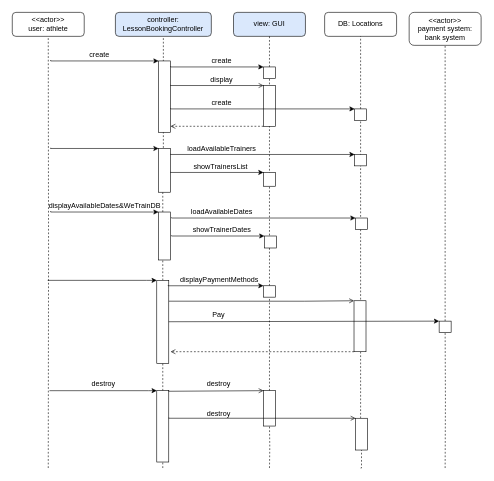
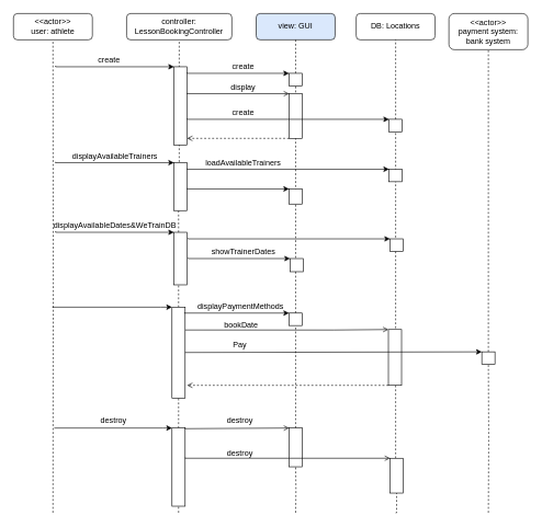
  <mxCell id="0" />
  <mxCell id="1" parent="0" />
  <mxCell id="2" value="&amp;lt;&amp;lt;actor&amp;gt;&amp;gt;&lt;br&gt;user: athlete" style="rounded=1;whiteSpace=wrap;html=1;" parent="1" vertex="1"><mxGeometry x="20" y="20" width="120" height="40" as="geometry" /></mxCell>
- <mxCell id="3" value="controller: LessonBookingController" style="rounded=1;whiteSpace=wrap;html=1;fillColor=#dae8fc;" parent="1" vertex="1"><mxGeometry x="192" y="20" width="160" height="40" as="geometry" /></mxCell>
+ <mxCell id="3" value="controller: LessonBookingController" style="rounded=1;whiteSpace=wrap;html=1;" parent="1" vertex="1"><mxGeometry x="192" y="20" width="160" height="40" as="geometry" /></mxCell>
  <mxCell id="4" value="&amp;lt;&amp;lt;actor&amp;gt;&amp;gt;&lt;br&gt;payment system: bank system" style="rounded=1;whiteSpace=wrap;html=1;" parent="1" vertex="1"><mxGeometry x="682" y="20" width="120" height="55" as="geometry" /></mxCell>
  <mxCell id="5" value="view: GUI" style="rounded=1;whiteSpace=wrap;html=1;fillColor=#dae8fc;" parent="1" vertex="1"><mxGeometry x="389" y="20" width="120" height="40" as="geometry" /></mxCell>
  <mxCell id="6" value="" style="endArrow=none;dashed=1;html=1;rounded=0;edgeStyle=orthogonalEdgeStyle;entryX=0.5;entryY=1;entryDx=0;entryDy=0;startArrow=none;" parent="1" target="2" edge="1"><mxGeometry width="50" height="50" relative="1" as="geometry"><mxPoint x="80" y="780" as="sourcePoint" /><mxPoint x="79.5" y="70" as="targetPoint" /><Array as="points" /></mxGeometry></mxCell>
  <mxCell id="7" value="" style="endArrow=none;dashed=1;html=1;rounded=0;edgeStyle=orthogonalEdgeStyle;entryX=0.5;entryY=1;entryDx=0;entryDy=0;startArrow=none;" parent="1" source="47" target="3" edge="1"><mxGeometry width="50" height="50" relative="1" as="geometry"><mxPoint x="271.5" y="650" as="sourcePoint" /><mxPoint x="272" y="60" as="targetPoint" /><Array as="points" /></mxGeometry></mxCell>
  <mxCell id="8" value="" style="endArrow=none;dashed=1;html=1;rounded=0;edgeStyle=orthogonalEdgeStyle;entryX=0.5;entryY=1;entryDx=0;entryDy=0;startArrow=none;" parent="1" source="17" target="5" edge="1"><mxGeometry width="50" height="50" relative="1" as="geometry"><mxPoint x="449" y="650" as="sourcePoint" /><mxPoint x="449.5" y="80" as="targetPoint" /><Array as="points" /></mxGeometry></mxCell>
  <mxCell id="9" value="" style="endArrow=none;dashed=1;html=1;rounded=0;edgeStyle=orthogonalEdgeStyle;entryX=0.5;entryY=1;entryDx=0;entryDy=0;startArrow=none;" parent="1" source="56" target="4" edge="1"><mxGeometry width="50" height="50" relative="1" as="geometry"><mxPoint x="742" y="660" as="sourcePoint" /><mxPoint x="737.5" y="70" as="targetPoint" /><Array as="points" /></mxGeometry></mxCell>
  <mxCell id="10" value="DB: Locations" style="rounded=1;whiteSpace=wrap;html=1;" parent="1" vertex="1"><mxGeometry x="541" y="20" width="120" height="40" as="geometry" /></mxCell>
  <mxCell id="11" value="" style="endArrow=none;dashed=1;html=1;rounded=0;edgeStyle=orthogonalEdgeStyle;entryX=0.5;entryY=1;entryDx=0;entryDy=0;startArrow=none;" parent="1" source="25" target="10" edge="1"><mxGeometry width="50" height="50" relative="1" as="geometry"><mxPoint x="600.5" y="660" as="sourcePoint" /><mxPoint x="600.5" y="70" as="targetPoint" /><Array as="points" /></mxGeometry></mxCell>
  <mxCell id="12" value="" style="endArrow=classic;html=1;rounded=0;edgeStyle=orthogonalEdgeStyle;entryX=0;entryY=0;entryDx=0;entryDy=0;" parent="1" target="13" edge="1"><mxGeometry width="50" height="50" relative="1" as="geometry"><mxPoint x="84" y="101" as="sourcePoint" /><mxPoint x="254" y="100" as="targetPoint" /><Array as="points"><mxPoint x="84" y="100" /><mxPoint x="84" y="101" /></Array></mxGeometry></mxCell>
  <mxCell id="13" value="" style="rounded=0;whiteSpace=wrap;html=1;" parent="1" vertex="1"><mxGeometry x="264" y="101" width="20" height="119" as="geometry" /></mxCell>
  <mxCell id="14" value="create" style="text;html=1;align=center;verticalAlign=middle;resizable=0;points=[];autosize=1;strokeColor=none;fillColor=none;" parent="1" vertex="1"><mxGeometry x="140" y="81" width="50" height="20" as="geometry" /></mxCell>
  <mxCell id="15" value="" style="endArrow=classic;html=1;rounded=0;edgeStyle=orthogonalEdgeStyle;entryX=0;entryY=0;entryDx=0;entryDy=0;" parent="1" target="17" edge="1"><mxGeometry width="50" height="50" relative="1" as="geometry"><mxPoint x="284" y="110" as="sourcePoint" /><mxPoint x="434" y="111" as="targetPoint" /><Array as="points"><mxPoint x="284" y="111" /></Array></mxGeometry></mxCell>
  <mxCell id="16" value="create" style="text;html=1;align=center;verticalAlign=middle;resizable=0;points=[];autosize=1;strokeColor=none;fillColor=none;" parent="1" vertex="1"><mxGeometry x="344" y="91" width="50" height="20" as="geometry" /></mxCell>
  <mxCell id="17" value="" style="rounded=0;whiteSpace=wrap;html=1;" parent="1" vertex="1"><mxGeometry x="439" y="111" width="20" height="19" as="geometry" /></mxCell>
  <mxCell id="18" value="" style="endArrow=none;dashed=1;html=1;rounded=0;edgeStyle=orthogonalEdgeStyle;entryX=0.5;entryY=1;entryDx=0;entryDy=0;startArrow=none;" parent="1" source="51" target="17" edge="1"><mxGeometry width="50" height="50" relative="1" as="geometry"><mxPoint x="449" y="650" as="sourcePoint" /><mxPoint x="449" y="60" as="targetPoint" /><Array as="points" /></mxGeometry></mxCell>
  <mxCell id="19" value="" style="endArrow=open;html=1;rounded=0;edgeStyle=orthogonalEdgeStyle;entryX=0;entryY=0;entryDx=0;entryDy=0;endFill=0;" parent="1" target="22" edge="1"><mxGeometry width="50" height="50" relative="1" as="geometry"><mxPoint x="284" y="141" as="sourcePoint" /><mxPoint x="434" y="142" as="targetPoint" /><Array as="points"><mxPoint x="284" y="142" /></Array></mxGeometry></mxCell>
  <mxCell id="20" value="display" style="text;html=1;align=center;verticalAlign=middle;resizable=0;points=[];autosize=1;strokeColor=none;fillColor=none;" parent="1" vertex="1"><mxGeometry x="344" y="122" width="50" height="20" as="geometry" /></mxCell>
  <mxCell id="21" style="edgeStyle=orthogonalEdgeStyle;rounded=0;orthogonalLoop=1;jettySize=auto;html=1;exitX=0;exitY=1;exitDx=0;exitDy=0;endArrow=open;endFill=0;dashed=1;" parent="1" source="22" edge="1"><mxGeometry relative="1" as="geometry"><mxPoint x="284" y="210" as="targetPoint" /><Array as="points"><mxPoint x="364" y="210" /><mxPoint x="364" y="210" /></Array></mxGeometry></mxCell>
  <mxCell id="22" value="" style="rounded=0;whiteSpace=wrap;html=1;" parent="1" vertex="1"><mxGeometry x="439" y="142" width="20" height="68" as="geometry" /></mxCell>
  <mxCell id="23" value="" style="endArrow=classic;html=1;rounded=0;edgeStyle=orthogonalEdgeStyle;entryX=0;entryY=0;entryDx=0;entryDy=0;" parent="1" target="25" edge="1"><mxGeometry width="50" height="50" relative="1" as="geometry"><mxPoint x="284" y="180" as="sourcePoint" /><mxPoint x="584" y="181" as="targetPoint" /><Array as="points"><mxPoint x="284" y="181" /></Array></mxGeometry></mxCell>
  <mxCell id="24" value="create" style="text;html=1;align=center;verticalAlign=middle;resizable=0;points=[];autosize=1;strokeColor=none;fillColor=none;" parent="1" vertex="1"><mxGeometry x="344" y="161" width="50" height="20" as="geometry" /></mxCell>
  <mxCell id="25" value="" style="rounded=0;whiteSpace=wrap;html=1;" parent="1" vertex="1"><mxGeometry x="591" y="181" width="20" height="19" as="geometry" /></mxCell>
  <mxCell id="26" value="" style="endArrow=none;dashed=1;html=1;rounded=0;edgeStyle=orthogonalEdgeStyle;entryX=0.5;entryY=1;entryDx=0;entryDy=0;startArrow=none;" parent="1" source="70" target="25" edge="1"><mxGeometry width="50" height="50" relative="1" as="geometry"><mxPoint x="601" y="780" as="sourcePoint" /><mxPoint x="601" y="60" as="targetPoint" /><Array as="points"><mxPoint x="601" y="460" /><mxPoint x="601" y="460" /></Array></mxGeometry></mxCell>
  <mxCell id="27" value="" style="endArrow=classic;html=1;rounded=0;edgeStyle=orthogonalEdgeStyle;entryX=0;entryY=0;entryDx=0;entryDy=0;" parent="1" edge="1"><mxGeometry width="50" height="50" relative="1" as="geometry"><mxPoint x="84" y="247" as="sourcePoint" /><mxPoint x="264" y="247" as="targetPoint" /><Array as="points"><mxPoint x="84" y="246" /><mxPoint x="84" y="247" /></Array></mxGeometry></mxCell>
+ <mxCell id="28" value="displayAvailableTrainers" style="text;html=1;align=center;verticalAlign=middle;resizable=0;points=[];autosize=1;strokeColor=none;fillColor=none;" parent="1" vertex="1"><mxGeometry x="99" y="228" width="150" height="20" as="geometry" /></mxCell>
  <mxCell id="29" value="" style="rounded=0;whiteSpace=wrap;html=1;" parent="1" vertex="1"><mxGeometry x="264" y="247" width="20" height="73" as="geometry" /></mxCell>
  <mxCell id="30" value="" style="endArrow=classic;html=1;rounded=0;edgeStyle=orthogonalEdgeStyle;entryX=0;entryY=0;entryDx=0;entryDy=0;" parent="1" target="32" edge="1"><mxGeometry width="50" height="50" relative="1" as="geometry"><mxPoint x="284" y="256" as="sourcePoint" /><mxPoint x="584" y="257" as="targetPoint" /><Array as="points"><mxPoint x="284" y="257" /></Array></mxGeometry></mxCell>
  <mxCell id="31" value="loadAvailableTrainers" style="text;html=1;align=center;verticalAlign=middle;resizable=0;points=[];autosize=1;strokeColor=none;fillColor=none;" parent="1" vertex="1"><mxGeometry x="304" y="237" width="130" height="20" as="geometry" /></mxCell>
  <mxCell id="32" value="" style="rounded=0;whiteSpace=wrap;html=1;" parent="1" vertex="1"><mxGeometry x="591" y="257" width="20" height="19" as="geometry" /></mxCell>
  <mxCell id="33" value="" style="endArrow=classic;html=1;rounded=0;edgeStyle=orthogonalEdgeStyle;entryX=0;entryY=0;entryDx=0;entryDy=0;endFill=1;" parent="1" target="35" edge="1"><mxGeometry width="50" height="50" relative="1" as="geometry"><mxPoint x="284" y="286" as="sourcePoint" /><mxPoint x="434" y="287" as="targetPoint" /><Array as="points"><mxPoint x="284" y="287" /></Array></mxGeometry></mxCell>
- <mxCell id="34" value="showTrainersList&amp;nbsp;" style="text;html=1;align=center;verticalAlign=middle;resizable=0;points=[];autosize=1;strokeColor=none;fillColor=none;" parent="1" vertex="1"><mxGeometry x="314" y="267" width="110" height="20" as="geometry" /></mxCell>
  <mxCell id="35" value="" style="rounded=0;whiteSpace=wrap;html=1;" parent="1" vertex="1"><mxGeometry x="439" y="287" width="20" height="23" as="geometry" /></mxCell>
  <mxCell id="36" value="" style="endArrow=classic;html=1;rounded=0;edgeStyle=orthogonalEdgeStyle;entryX=0;entryY=0;entryDx=0;entryDy=0;" parent="1" target="38" edge="1"><mxGeometry width="50" height="50" relative="1" as="geometry"><mxPoint x="84" y="353" as="sourcePoint" /><mxPoint x="264" y="353" as="targetPoint" /><Array as="points"><mxPoint x="84" y="352" /><mxPoint x="84" y="353" /></Array></mxGeometry></mxCell>
  <mxCell id="37" value="displayAvailableDates&amp;amp;WeTrainDB" style="text;html=1;align=center;verticalAlign=middle;resizable=0;points=[];autosize=1;strokeColor=none;fillColor=none;" parent="1" vertex="1"><mxGeometry x="79" y="332" width="190" height="20" as="geometry" /></mxCell>
  <mxCell id="38" value="" style="rounded=0;whiteSpace=wrap;html=1;" parent="1" vertex="1"><mxGeometry x="264" y="353" width="20" height="80" as="geometry" /></mxCell>
  <mxCell id="39" value="" style="endArrow=classic;html=1;rounded=0;edgeStyle=orthogonalEdgeStyle;entryX=0;entryY=0;entryDx=0;entryDy=0;" parent="1" target="41" edge="1"><mxGeometry width="50" height="50" relative="1" as="geometry"><mxPoint x="285.5" y="362" as="sourcePoint" /><mxPoint x="585.5" y="363" as="targetPoint" /><Array as="points"><mxPoint x="285.5" y="363" /></Array></mxGeometry></mxCell>
- <mxCell id="40" value="loadAvailableDates" style="text;html=1;align=center;verticalAlign=middle;resizable=0;points=[];autosize=1;strokeColor=none;fillColor=none;" parent="1" vertex="1"><mxGeometry x="309" y="343" width="120" height="20" as="geometry" /></mxCell>
  <mxCell id="41" value="" style="rounded=0;whiteSpace=wrap;html=1;" parent="1" vertex="1"><mxGeometry x="592.5" y="363" width="20" height="19" as="geometry" /></mxCell>
  <mxCell id="42" value="" style="endArrow=classic;html=1;rounded=0;edgeStyle=orthogonalEdgeStyle;entryX=0;entryY=0;entryDx=0;entryDy=0;endFill=1;" parent="1" target="44" edge="1"><mxGeometry width="50" height="50" relative="1" as="geometry"><mxPoint x="285.5" y="392" as="sourcePoint" /><mxPoint x="435.5" y="393" as="targetPoint" /><Array as="points"><mxPoint x="285.5" y="393" /></Array></mxGeometry></mxCell>
  <mxCell id="43" value="showTrainerDates&amp;nbsp;" style="text;html=1;align=center;verticalAlign=middle;resizable=0;points=[];autosize=1;strokeColor=none;fillColor=none;" parent="1" vertex="1"><mxGeometry x="310.5" y="373" width="120" height="20" as="geometry" /></mxCell>
  <mxCell id="44" value="" style="rounded=0;whiteSpace=wrap;html=1;" parent="1" vertex="1"><mxGeometry x="440.5" y="393" width="20" height="20" as="geometry" /></mxCell>
  <mxCell id="45" value="" style="endArrow=classic;html=1;rounded=0;edgeStyle=orthogonalEdgeStyle;entryX=0;entryY=0;entryDx=0;entryDy=0;" parent="1" target="47" edge="1"><mxGeometry width="50" height="50" relative="1" as="geometry"><mxPoint x="79" y="467" as="sourcePoint" /><mxPoint x="259" y="467" as="targetPoint" /><Array as="points"><mxPoint x="244" y="467" /><mxPoint x="244" y="467" /></Array></mxGeometry></mxCell>
  <mxCell id="46" style="edgeStyle=orthogonalEdgeStyle;rounded=0;orthogonalLoop=1;jettySize=auto;html=1;exitX=1;exitY=0.25;exitDx=0;exitDy=0;endArrow=open;endFill=0;entryX=0;entryY=0;entryDx=0;entryDy=0;" parent="1" source="47" target="53" edge="1"><mxGeometry relative="1" as="geometry"><mxPoint x="734" y="502" as="targetPoint" /><Array as="points"><mxPoint x="507" y="502" /></Array></mxGeometry></mxCell>
  <mxCell id="47" value="" style="rounded=0;whiteSpace=wrap;html=1;" parent="1" vertex="1"><mxGeometry x="261" y="467" width="20" height="139" as="geometry" /></mxCell>
  <mxCell id="48" value="" style="endArrow=none;dashed=1;html=1;rounded=0;edgeStyle=orthogonalEdgeStyle;entryX=0.5;entryY=1;entryDx=0;entryDy=0;startArrow=none;" parent="1" source="62" target="47" edge="1"><mxGeometry width="50" height="50" relative="1" as="geometry"><mxPoint x="271" y="780" as="sourcePoint" /><mxPoint x="272" y="60" as="targetPoint" /><Array as="points" /></mxGeometry></mxCell>
  <mxCell id="49" value="" style="endArrow=classic;html=1;rounded=0;edgeStyle=orthogonalEdgeStyle;entryX=0;entryY=0;entryDx=0;entryDy=0;" parent="1" target="51" edge="1"><mxGeometry width="50" height="50" relative="1" as="geometry"><mxPoint x="280" y="475" as="sourcePoint" /><mxPoint x="435" y="476" as="targetPoint" /><Array as="points"><mxPoint x="280" y="476" /></Array></mxGeometry></mxCell>
  <mxCell id="50" value="displayPaymentMethods" style="text;html=1;align=center;verticalAlign=middle;resizable=0;points=[];autosize=1;strokeColor=none;fillColor=none;" parent="1" vertex="1"><mxGeometry x="290" y="456" width="150" height="20" as="geometry" /></mxCell>
  <mxCell id="51" value="" style="rounded=0;whiteSpace=wrap;html=1;" parent="1" vertex="1"><mxGeometry x="439" y="476" width="20" height="19" as="geometry" /></mxCell>
  <mxCell id="52" value="" style="endArrow=none;dashed=1;html=1;rounded=0;edgeStyle=orthogonalEdgeStyle;entryX=0.5;entryY=1;entryDx=0;entryDy=0;startArrow=none;" parent="1" source="65" target="51" edge="1"><mxGeometry width="50" height="50" relative="1" as="geometry"><mxPoint x="449" y="780" as="sourcePoint" /><mxPoint x="449" y="130" as="targetPoint" /><Array as="points" /></mxGeometry></mxCell>
  <mxCell id="53" value="" style="rounded=0;whiteSpace=wrap;html=1;" parent="1" vertex="1"><mxGeometry x="590" y="501" width="20" height="85" as="geometry" /></mxCell>
+ <mxCell id="54" value="bookDate" style="text;html=1;align=center;verticalAlign=middle;resizable=0;points=[];autosize=1;strokeColor=none;fillColor=none;" parent="1" vertex="1"><mxGeometry x="331" y="484" width="70" height="20" as="geometry" /></mxCell>
  <mxCell id="55" value="" style="endArrow=classic;html=1;rounded=0;edgeStyle=orthogonalEdgeStyle;entryX=0;entryY=0;entryDx=0;entryDy=0;" parent="1" target="56" edge="1"><mxGeometry width="50" height="50" relative="1" as="geometry"><mxPoint x="281" y="536" as="sourcePoint" /><mxPoint x="724" y="537" as="targetPoint" /><Array as="points"><mxPoint x="732" y="536" /></Array></mxGeometry></mxCell>
  <mxCell id="56" value="" style="rounded=0;whiteSpace=wrap;html=1;" parent="1" vertex="1"><mxGeometry x="732" y="535" width="20" height="19" as="geometry" /></mxCell>
  <mxCell id="57" value="" style="endArrow=none;dashed=1;html=1;rounded=0;edgeStyle=orthogonalEdgeStyle;entryX=0.5;entryY=1;entryDx=0;entryDy=0;startArrow=none;" parent="1" target="56" edge="1"><mxGeometry width="50" height="50" relative="1" as="geometry"><mxPoint x="742" y="780" as="sourcePoint" /><mxPoint x="742" y="60" as="targetPoint" /><Array as="points" /></mxGeometry></mxCell>
  <mxCell id="58" value="Pay" style="text;html=1;align=center;verticalAlign=middle;resizable=0;points=[];autosize=1;strokeColor=none;fillColor=none;" parent="1" vertex="1"><mxGeometry x="344" y="515" width="40" height="20" as="geometry" /></mxCell>
  <mxCell id="59" style="edgeStyle=orthogonalEdgeStyle;rounded=0;orthogonalLoop=1;jettySize=auto;html=1;exitX=0;exitY=1;exitDx=0;exitDy=0;endArrow=open;endFill=0;dashed=1;entryX=1.15;entryY=0.856;entryDx=0;entryDy=0;entryPerimeter=0;" parent="1" source="53" target="47" edge="1"><mxGeometry relative="1" as="geometry"><mxPoint x="434" y="586" as="targetPoint" /><mxPoint x="589" y="586" as="sourcePoint" /><Array as="points"><mxPoint x="534" y="586" /><mxPoint x="534" y="586" /></Array></mxGeometry></mxCell>
  <mxCell id="60" value="" style="endArrow=classic;html=1;rounded=0;edgeStyle=orthogonalEdgeStyle;entryX=0;entryY=0;entryDx=0;entryDy=0;" parent="1" target="62" edge="1"><mxGeometry width="50" height="50" relative="1" as="geometry"><mxPoint x="82" y="651" as="sourcePoint" /><mxPoint x="264" y="651" as="targetPoint" /><Array as="points"><mxPoint x="247" y="651" /></Array></mxGeometry></mxCell>
  <mxCell id="61" value="destroy" style="text;html=1;align=center;verticalAlign=middle;resizable=0;points=[];autosize=1;strokeColor=none;fillColor=none;" parent="1" vertex="1"><mxGeometry x="147" y="630" width="50" height="20" as="geometry" /></mxCell>
  <mxCell id="62" value="" style="rounded=0;whiteSpace=wrap;html=1;" parent="1" vertex="1"><mxGeometry x="261" y="651" width="20" height="119" as="geometry" /></mxCell>
  <mxCell id="63" value="" style="endArrow=none;dashed=1;html=1;rounded=0;edgeStyle=orthogonalEdgeStyle;entryX=0.5;entryY=1;entryDx=0;entryDy=0;" parent="1" target="62" edge="1"><mxGeometry width="50" height="50" relative="1" as="geometry"><mxPoint x="271" y="780" as="sourcePoint" /><mxPoint x="271" y="590" as="targetPoint" /><Array as="points" /></mxGeometry></mxCell>
  <mxCell id="64" value="" style="endArrow=open;html=1;rounded=0;edgeStyle=orthogonalEdgeStyle;entryX=0;entryY=0;entryDx=0;entryDy=0;endFill=0;" parent="1" target="65" edge="1"><mxGeometry width="50" height="50" relative="1" as="geometry"><mxPoint x="281" y="651" as="sourcePoint" /><mxPoint x="436" y="652" as="targetPoint" /><Array as="points"><mxPoint x="281" y="652" /><mxPoint x="439" y="652" /></Array></mxGeometry></mxCell>
  <mxCell id="65" value="" style="rounded=0;whiteSpace=wrap;html=1;" parent="1" vertex="1"><mxGeometry x="439" y="651" width="20" height="59" as="geometry" /></mxCell>
  <mxCell id="66" value="" style="endArrow=none;dashed=1;html=1;rounded=0;edgeStyle=orthogonalEdgeStyle;entryX=0.5;entryY=1;entryDx=0;entryDy=0;" parent="1" target="65" edge="1"><mxGeometry width="50" height="50" relative="1" as="geometry"><mxPoint x="449" y="780" as="sourcePoint" /><mxPoint x="449" y="479" as="targetPoint" /><Array as="points" /></mxGeometry></mxCell>
  <mxCell id="67" value="destroy" style="text;html=1;align=center;verticalAlign=middle;resizable=0;points=[];autosize=1;strokeColor=none;fillColor=none;" parent="1" vertex="1"><mxGeometry x="339" y="630" width="50" height="20" as="geometry" /></mxCell>
  <mxCell id="68" value="" style="endArrow=open;html=1;rounded=0;edgeStyle=orthogonalEdgeStyle;entryX=0;entryY=0;entryDx=0;entryDy=0;endFill=0;" parent="1" target="70" edge="1"><mxGeometry width="50" height="50" relative="1" as="geometry"><mxPoint x="281" y="696" as="sourcePoint" /><mxPoint x="436" y="697" as="targetPoint" /><Array as="points"><mxPoint x="281" y="697" /><mxPoint x="439" y="697" /></Array></mxGeometry></mxCell>
  <mxCell id="69" value="destroy" style="text;html=1;align=center;verticalAlign=middle;resizable=0;points=[];autosize=1;strokeColor=none;fillColor=none;" parent="1" vertex="1"><mxGeometry x="339" y="680" width="50" height="20" as="geometry" /></mxCell>
  <mxCell id="70" value="" style="rounded=0;whiteSpace=wrap;html=1;" parent="1" vertex="1"><mxGeometry x="592.5" y="697" width="20" height="53" as="geometry" /></mxCell>
  <mxCell id="71" value="" style="endArrow=none;dashed=1;html=1;rounded=0;edgeStyle=orthogonalEdgeStyle;entryX=0.5;entryY=1;entryDx=0;entryDy=0;" parent="1" target="70" edge="1"><mxGeometry width="50" height="50" relative="1" as="geometry"><mxPoint x="601" y="780" as="sourcePoint" /><mxPoint x="601" y="200" as="targetPoint" /><Array as="points"><mxPoint x="603" y="780" /><mxPoint x="603" y="751" /></Array></mxGeometry></mxCell>
